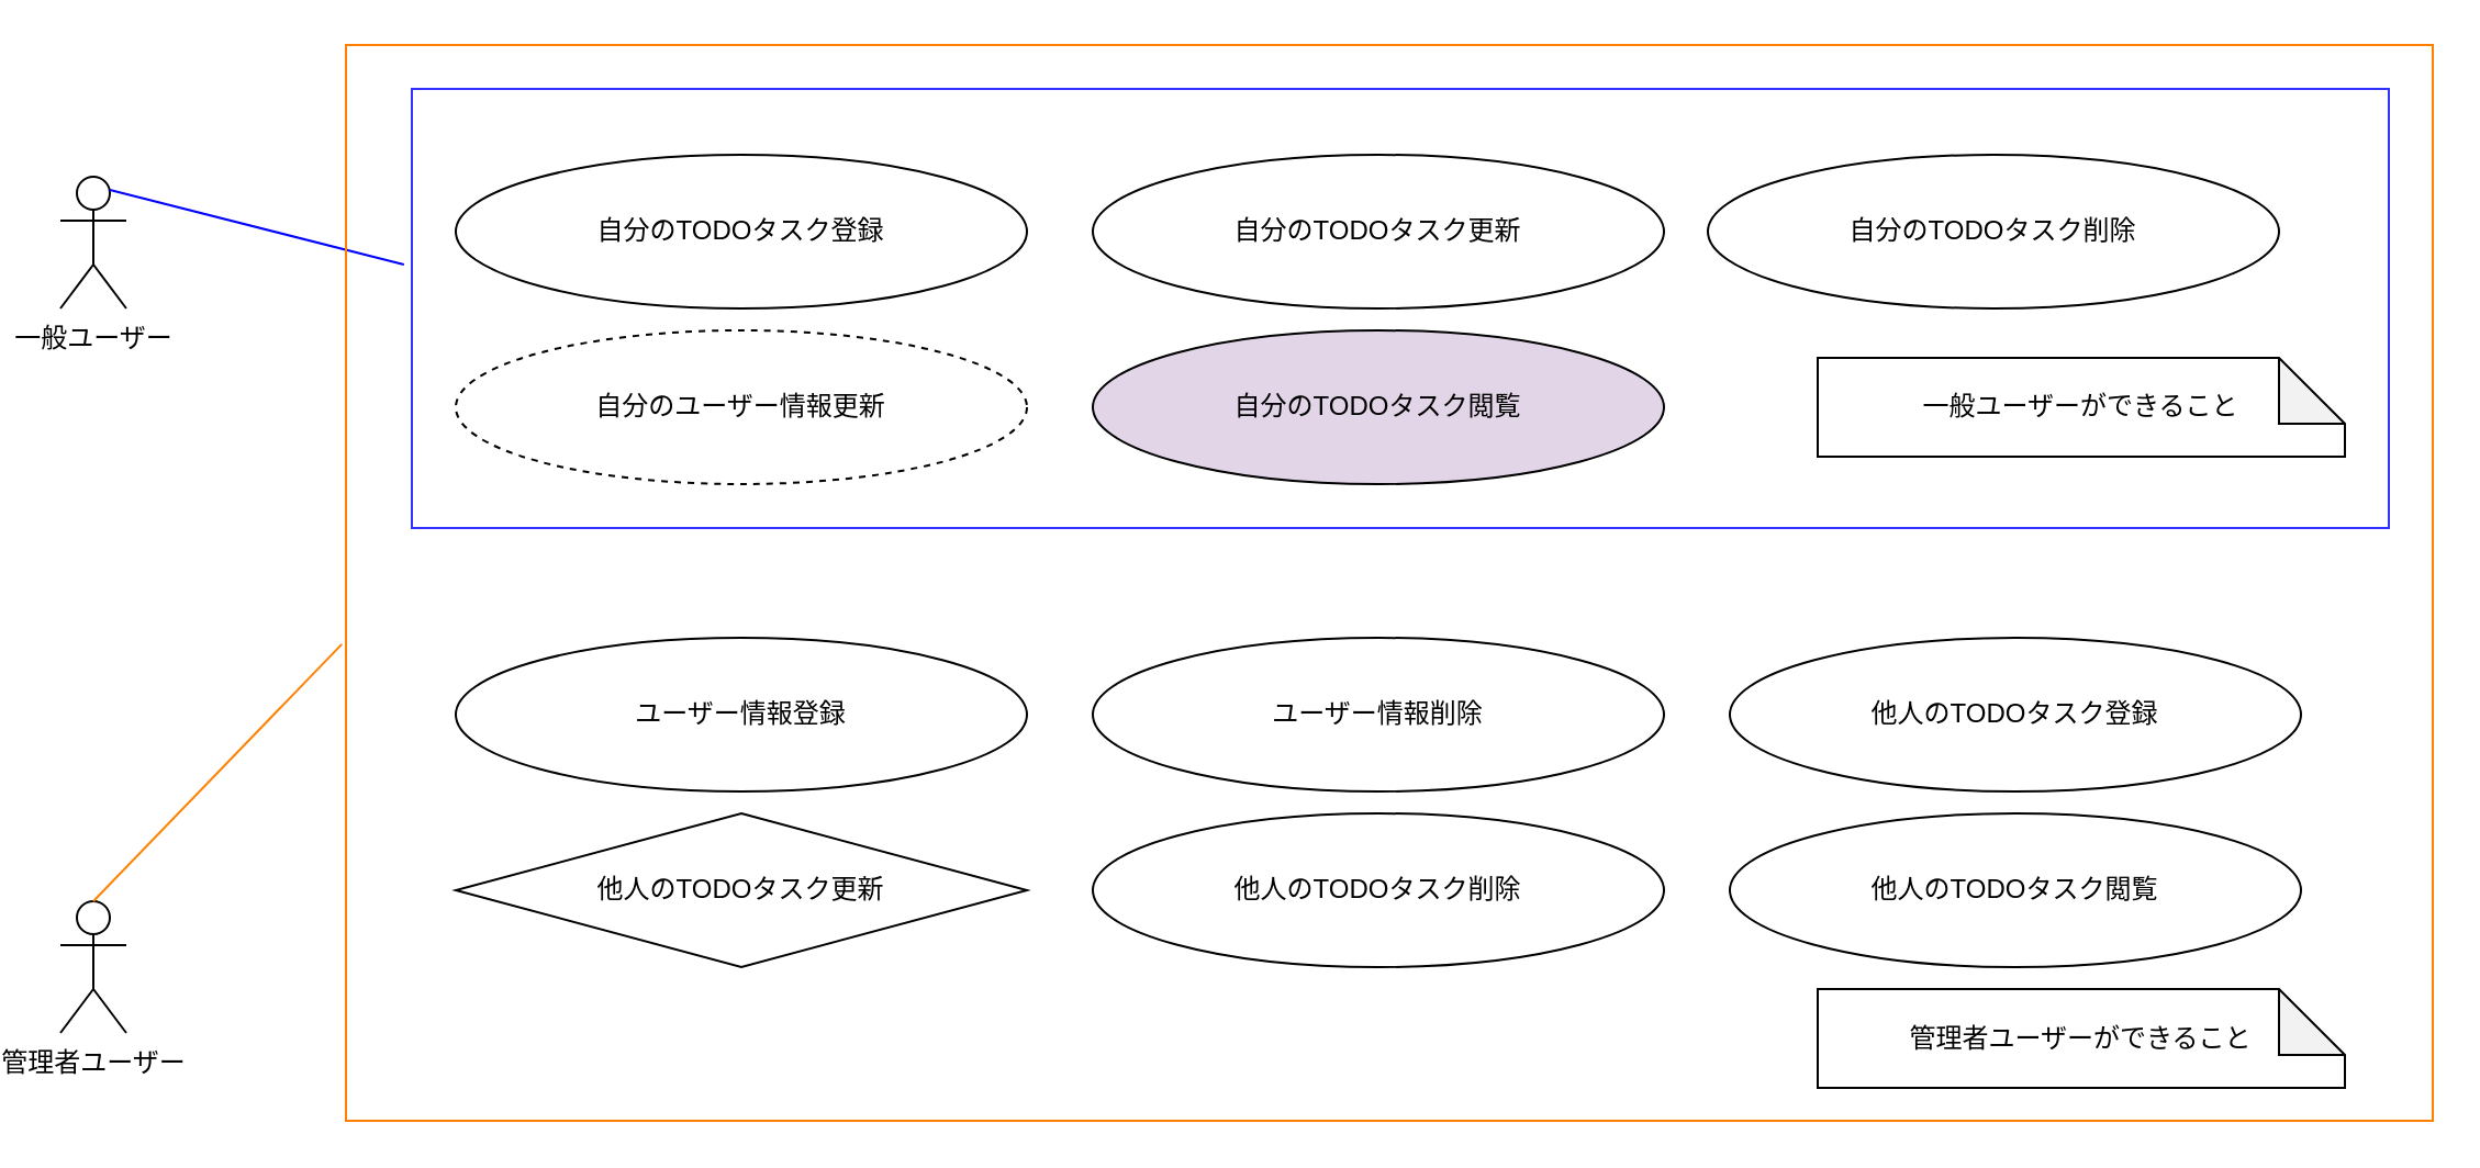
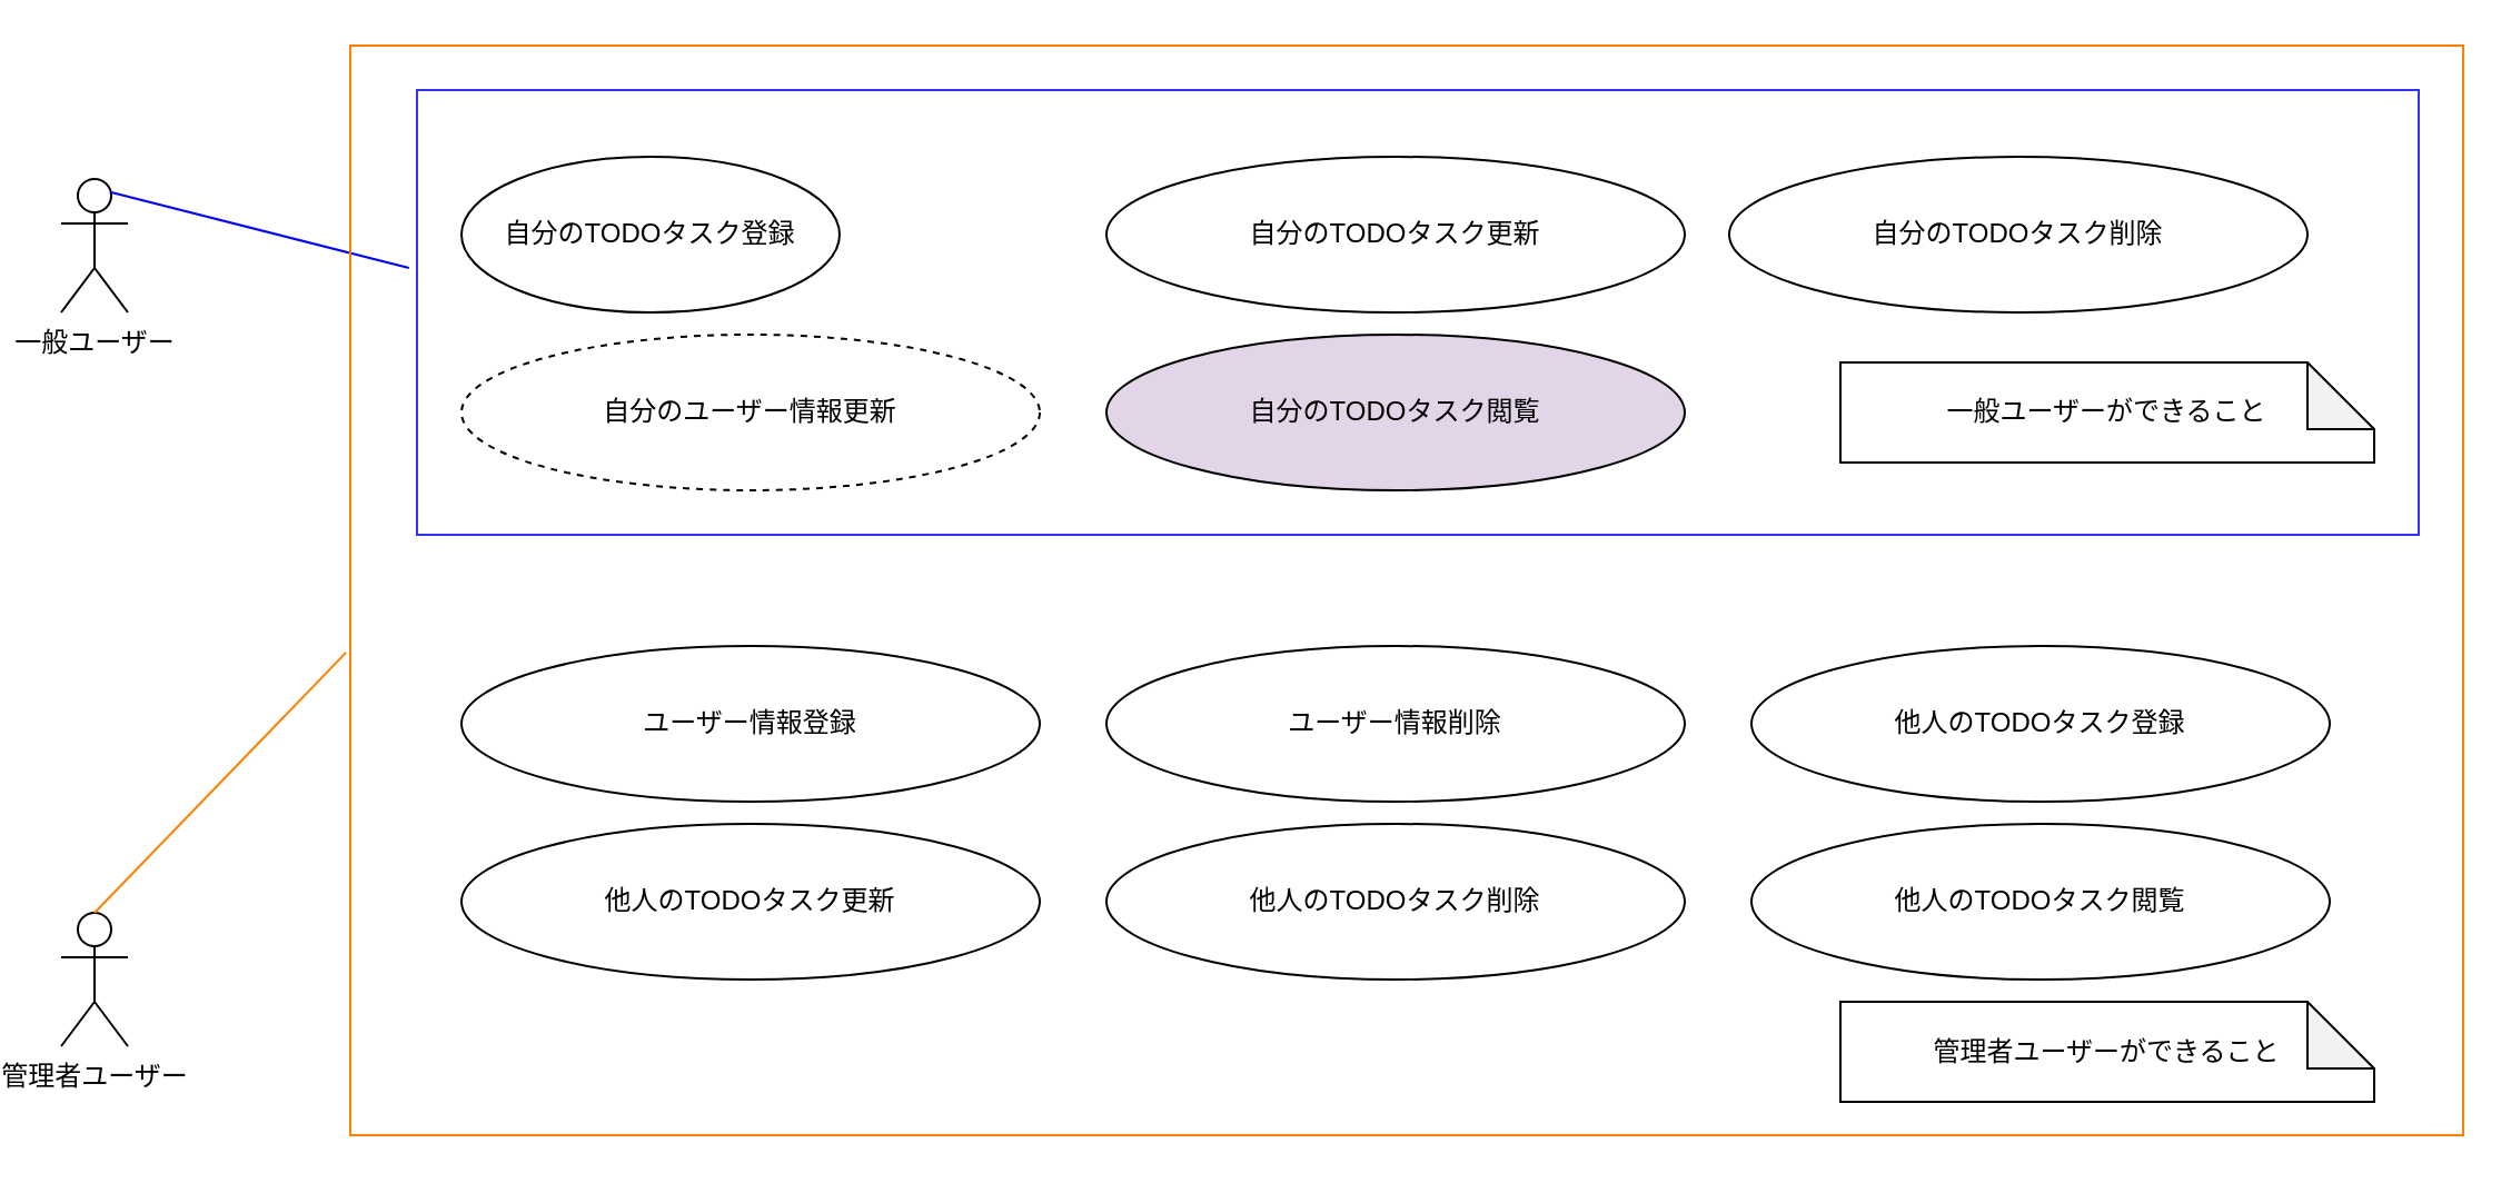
  <mxCell id="0" />
  <mxCell id="1" parent="0" />
  <mxCell id="2" value="一般ユーザー" style="shape=umlActor;verticalLabelPosition=bottom;verticalAlign=top;html=1;" vertex="1" parent="1"><mxGeometry x="20" y="80" width="30" height="60" as="geometry" /></mxCell>
- <mxCell id="3" value="自分のTODOタスク登録" style="ellipse;whiteSpace=wrap;html=1;" vertex="1" parent="1"><mxGeometry x="200" y="70" width="260" height="70" as="geometry" /></mxCell>
+ <mxCell id="3" value="自分のTODOタスク登録" style="ellipse;whiteSpace=wrap;html=1;" vertex="1" parent="1"><mxGeometry x="200" y="70" width="170" height="70" as="geometry" /></mxCell>
  <mxCell id="4" value="ユーザー情報登録" style="ellipse;whiteSpace=wrap;html=1;" vertex="1" parent="1"><mxGeometry x="200" y="290" width="260" height="70" as="geometry" /></mxCell>
  <mxCell id="5" value="自分のTODOタスク更新" style="ellipse;whiteSpace=wrap;html=1;" vertex="1" parent="1"><mxGeometry x="490" y="70" width="260" height="70" as="geometry" /></mxCell>
  <mxCell id="6" value="自分のTODOタスク削除" style="ellipse;whiteSpace=wrap;html=1;" vertex="1" parent="1"><mxGeometry x="770" y="70" width="260" height="70" as="geometry" /></mxCell>
  <mxCell id="7" value="自分のユーザー情報更新" style="ellipse;whiteSpace=wrap;html=1;dashed=1;" vertex="1" parent="1"><mxGeometry x="200" y="150" width="260" height="70" as="geometry" /></mxCell>
  <mxCell id="8" value="ユーザー情報削除" style="ellipse;whiteSpace=wrap;html=1;" vertex="1" parent="1"><mxGeometry x="490" y="290" width="260" height="70" as="geometry" /></mxCell>
  <mxCell id="9" value="他人のTODOタスク登録" style="ellipse;whiteSpace=wrap;html=1;" vertex="1" parent="1"><mxGeometry x="780" y="290" width="260" height="70" as="geometry" /></mxCell>
  <mxCell id="10" value="自分のTODOタスク閲覧" style="ellipse;whiteSpace=wrap;html=1;fillColor=#e1d5e7;" vertex="1" parent="1"><mxGeometry x="490" y="150" width="260" height="70" as="geometry" /></mxCell>
- <mxCell id="11" value="他人のTODOタスク更新" style="rhombus;whiteSpace=wrap;html=1;" vertex="1" parent="1"><mxGeometry x="200" y="370" width="260" height="70" as="geometry" /></mxCell>
+ <mxCell id="11" value="他人のTODOタスク更新" style="ellipse;whiteSpace=wrap;html=1;" vertex="1" parent="1"><mxGeometry x="200" y="370" width="260" height="70" as="geometry" /></mxCell>
  <mxCell id="12" value="他人のTODOタスク削除" style="ellipse;whiteSpace=wrap;html=1;" vertex="1" parent="1"><mxGeometry x="490" y="370" width="260" height="70" as="geometry" /></mxCell>
  <mxCell id="13" value="他人のTODOタスク閲覧" style="ellipse;whiteSpace=wrap;html=1;" vertex="1" parent="1"><mxGeometry x="780" y="370" width="260" height="70" as="geometry" /></mxCell>
  <mxCell id="14" value="管理者ユーザー" style="shape=umlActor;verticalLabelPosition=bottom;verticalAlign=top;html=1;" vertex="1" parent="1"><mxGeometry x="20" y="410" width="30" height="60" as="geometry" /></mxCell>
  <mxCell id="15" value="" style="rounded=0;whiteSpace=wrap;html=1;strokeColor=#3333FF;fillColor=none;" vertex="1" parent="1"><mxGeometry x="180" y="40" width="900" height="200" as="geometry" /></mxCell>
  <mxCell id="16" value="" style="endArrow=none;html=1;exitX=0.75;exitY=0.1;exitDx=0;exitDy=0;exitPerimeter=0;entryX=-0.004;entryY=0.4;entryDx=0;entryDy=0;entryPerimeter=0;strokeColor=#0000FF;" edge="1" parent="1" source="2" target="15"><mxGeometry width="50" height="50" relative="1" as="geometry"><mxPoint x="130" y="120" as="sourcePoint" /><mxPoint x="180" y="70" as="targetPoint" /></mxGeometry></mxCell>
  <mxCell id="17" value="" style="rounded=0;whiteSpace=wrap;html=1;strokeColor=#FF8000;fillColor=none;" vertex="1" parent="1"><mxGeometry x="150" y="20" width="950" height="490" as="geometry" /></mxCell>
  <mxCell id="18" value="" style="endArrow=none;html=1;strokeColor=#FF8000;exitX=0.5;exitY=0;exitDx=0;exitDy=0;exitPerimeter=0;entryX=-0.002;entryY=0.557;entryDx=0;entryDy=0;entryPerimeter=0;" edge="1" parent="1" source="14" target="17"><mxGeometry width="50" height="50" relative="1" as="geometry"><mxPoint x="80" y="290" as="sourcePoint" /><mxPoint x="130" y="240" as="targetPoint" /></mxGeometry></mxCell>
  <mxCell id="19" value="一般ユーザーができること" style="shape=note;whiteSpace=wrap;html=1;backgroundOutline=1;darkOpacity=0.05;strokeColor=#000000;fillColor=none;" vertex="1" parent="1"><mxGeometry x="820" y="162.5" width="240" height="45" as="geometry" /></mxCell>
  <mxCell id="20" value="管理者ユーザーができること" style="shape=note;whiteSpace=wrap;html=1;backgroundOutline=1;darkOpacity=0.05;strokeColor=#000000;fillColor=none;" vertex="1" parent="1"><mxGeometry x="820" y="450" width="240" height="45" as="geometry" /></mxCell>
